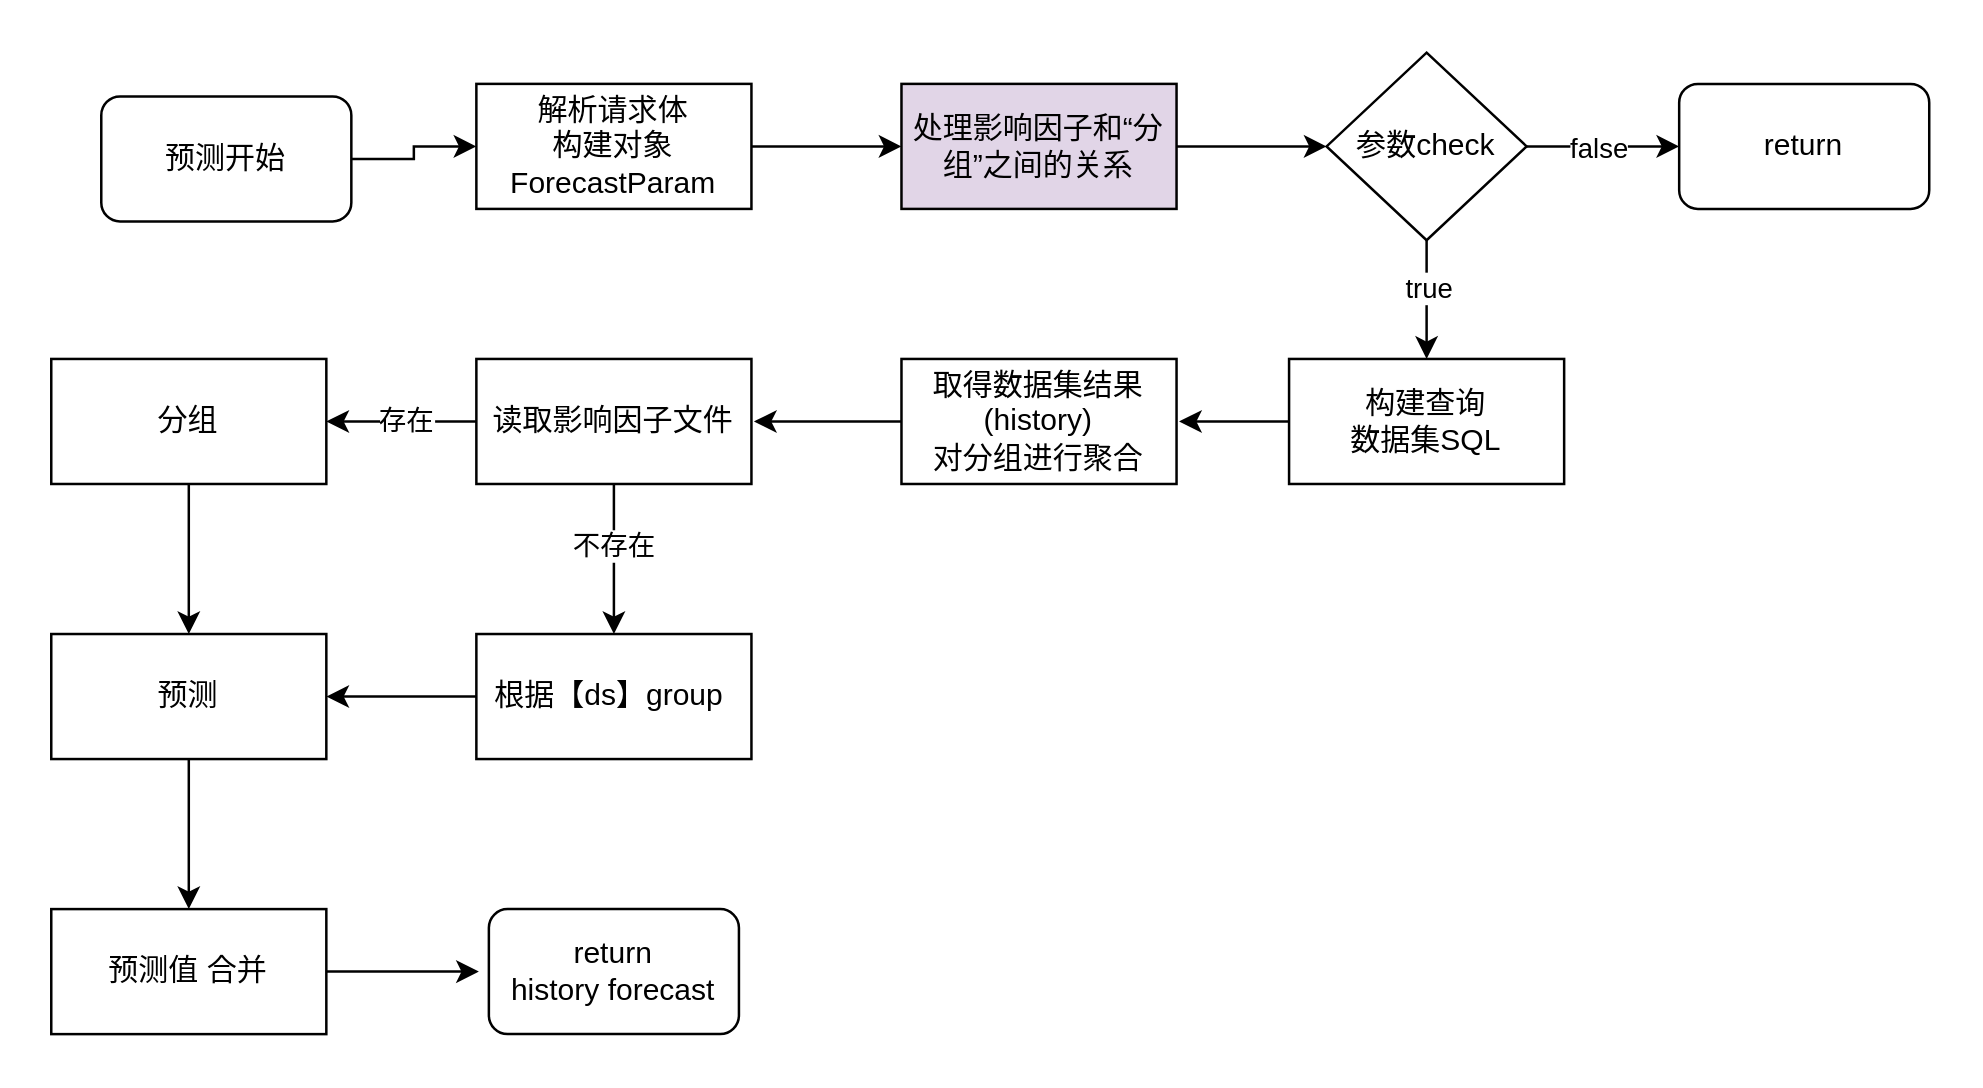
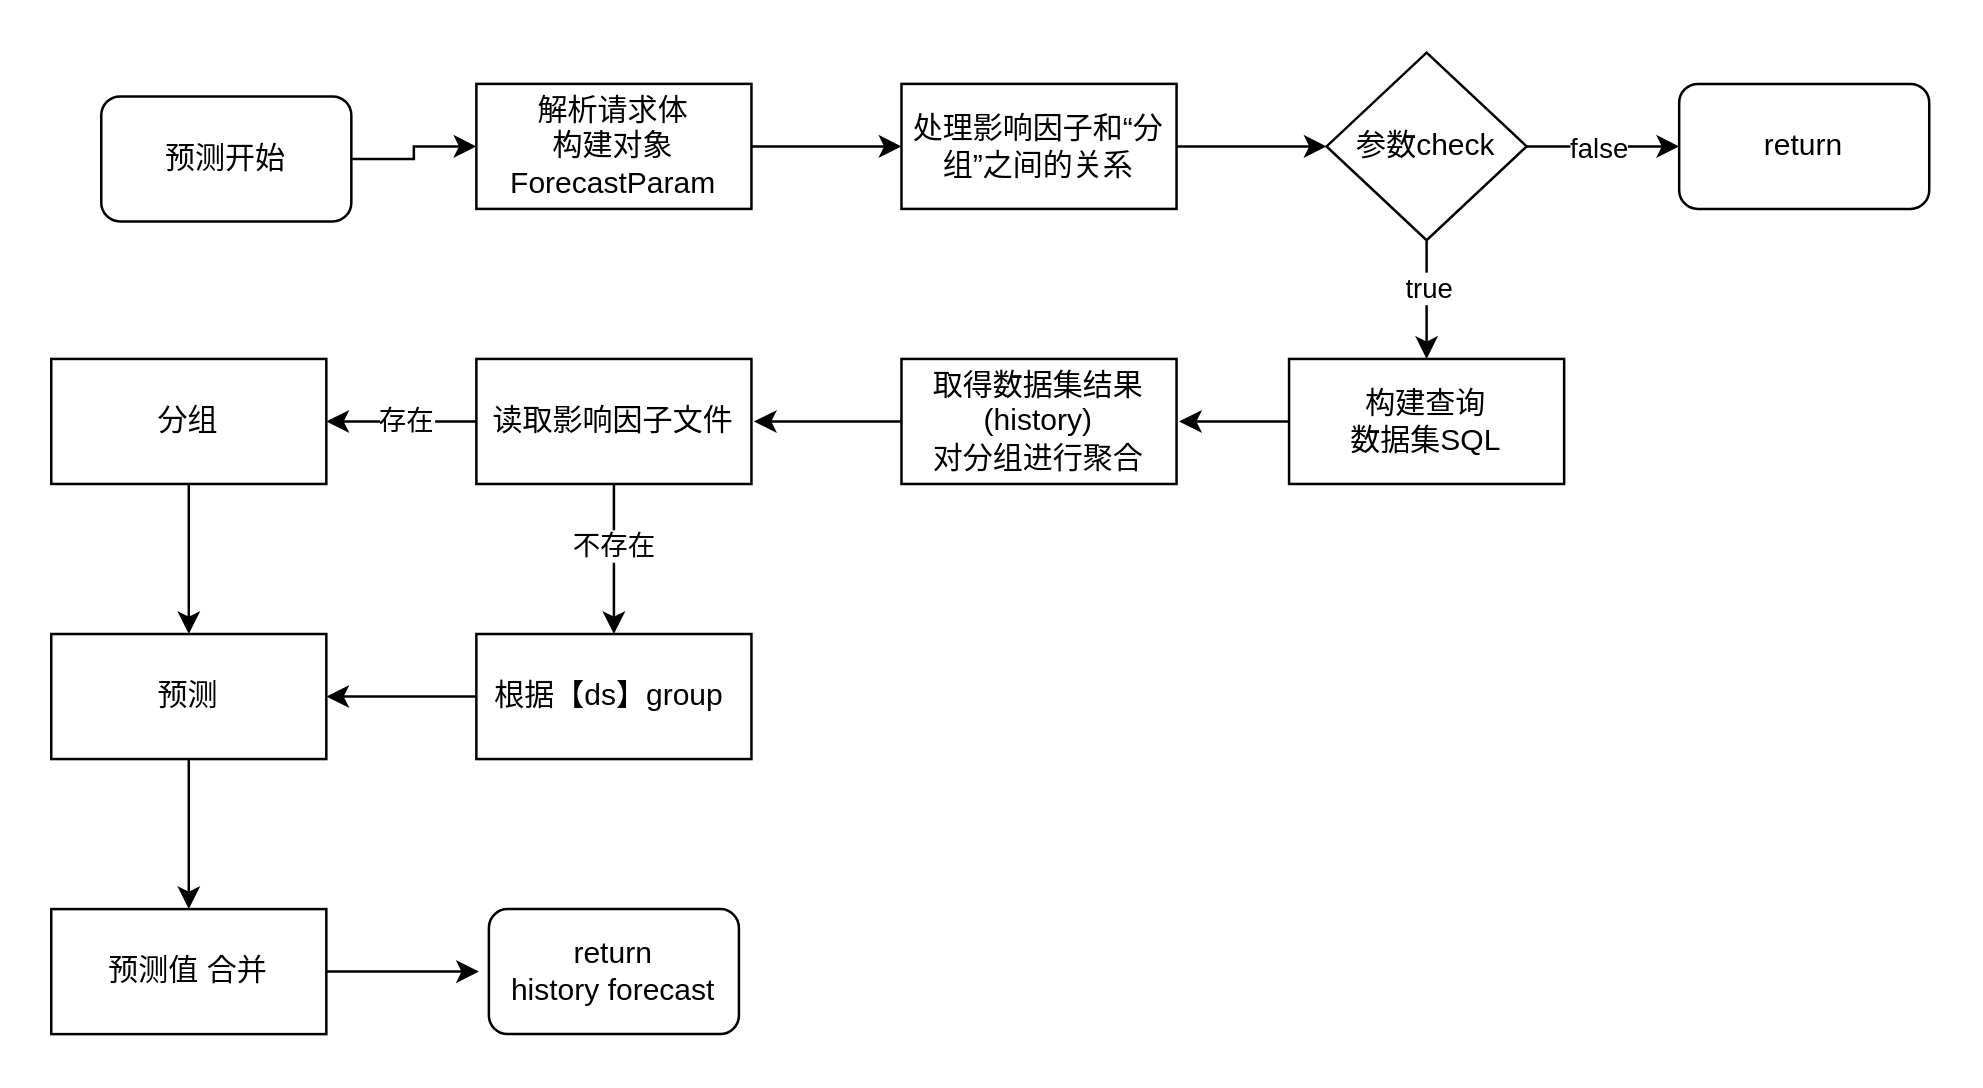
  <mxCell id="0" />
  <mxCell id="1" parent="0" />
  <mxCell id="2" style="edgeStyle=orthogonalEdgeStyle;rounded=0;orthogonalLoop=1;jettySize=auto;html=1;exitX=1;exitY=0.5;exitDx=0;exitDy=0;entryX=0;entryY=0.5;entryDx=0;entryDy=0;" edge="1" parent="1" source="3" target="5"><mxGeometry relative="1" as="geometry" /></mxCell>
  <mxCell id="3" value="预测开始" style="rounded=1;whiteSpace=wrap;html=1;" vertex="1" parent="1"><mxGeometry x="40" y="38" width="100" height="50" as="geometry" /></mxCell>
  <mxCell id="4" style="edgeStyle=orthogonalEdgeStyle;rounded=0;orthogonalLoop=1;jettySize=auto;html=1;exitX=1;exitY=0.5;exitDx=0;exitDy=0;entryX=0;entryY=0.5;entryDx=0;entryDy=0;" edge="1" parent="1" source="5" target="7"><mxGeometry relative="1" as="geometry" /></mxCell>
  <mxCell id="5" value="解析请求体&lt;br&gt;构建对象ForecastParam" style="rounded=0;whiteSpace=wrap;html=1;" vertex="1" parent="1"><mxGeometry x="190" y="33" width="110" height="50" as="geometry" /></mxCell>
  <mxCell id="6" style="edgeStyle=orthogonalEdgeStyle;rounded=0;orthogonalLoop=1;jettySize=auto;html=1;exitX=1;exitY=0.5;exitDx=0;exitDy=0;entryX=0;entryY=0.5;entryDx=0;entryDy=0;" edge="1" parent="1" source="7" target="12"><mxGeometry relative="1" as="geometry" /></mxCell>
- <mxCell id="7" value="处理影响因子和“分组”之间的关系" style="rounded=0;whiteSpace=wrap;html=1;fillColor=#e1d5e7;" vertex="1" parent="1"><mxGeometry x="360" y="33" width="110" height="50" as="geometry" /></mxCell>
+ <mxCell id="7" value="处理影响因子和“分组”之间的关系" style="rounded=0;whiteSpace=wrap;html=1;" vertex="1" parent="1"><mxGeometry x="360" y="33" width="110" height="50" as="geometry" /></mxCell>
  <mxCell id="8" style="edgeStyle=orthogonalEdgeStyle;rounded=0;orthogonalLoop=1;jettySize=auto;html=1;entryX=0;entryY=0.5;entryDx=0;entryDy=0;" edge="1" parent="1" source="12" target="13"><mxGeometry relative="1" as="geometry" /></mxCell>
  <mxCell id="9" value="false" style="edgeLabel;html=1;align=center;verticalAlign=middle;resizable=0;points=[];" vertex="1" connectable="0" parent="8"><mxGeometry x="-0.082" relative="1" as="geometry"><mxPoint as="offset" /></mxGeometry></mxCell>
  <mxCell id="10" style="edgeStyle=orthogonalEdgeStyle;rounded=0;orthogonalLoop=1;jettySize=auto;html=1;entryX=0.5;entryY=0;entryDx=0;entryDy=0;" edge="1" parent="1" source="12" target="15"><mxGeometry relative="1" as="geometry" /></mxCell>
  <mxCell id="11" value="true" style="edgeLabel;html=1;align=center;verticalAlign=middle;resizable=0;points=[];" vertex="1" connectable="0" parent="10"><mxGeometry x="-0.263" relative="1" as="geometry"><mxPoint y="1" as="offset" /></mxGeometry></mxCell>
  <mxCell id="12" value="参数check" style="rhombus;whiteSpace=wrap;html=1;" vertex="1" parent="1"><mxGeometry x="530" y="20.5" width="80" height="75" as="geometry" /></mxCell>
  <mxCell id="13" value="return" style="rounded=1;whiteSpace=wrap;html=1;" vertex="1" parent="1"><mxGeometry x="671" y="33" width="100" height="50" as="geometry" /></mxCell>
  <mxCell id="14" style="edgeStyle=orthogonalEdgeStyle;rounded=0;orthogonalLoop=1;jettySize=auto;html=1;" edge="1" parent="1" source="15"><mxGeometry relative="1" as="geometry"><mxPoint x="471" y="168" as="targetPoint" /></mxGeometry></mxCell>
  <mxCell id="15" value="构建查询&lt;br&gt;数据集SQL" style="rounded=0;whiteSpace=wrap;html=1;" vertex="1" parent="1"><mxGeometry x="515" y="143" width="110" height="50" as="geometry" /></mxCell>
  <mxCell id="16" style="edgeStyle=orthogonalEdgeStyle;rounded=0;orthogonalLoop=1;jettySize=auto;html=1;" edge="1" parent="1" source="17"><mxGeometry relative="1" as="geometry"><mxPoint x="301" y="168" as="targetPoint" /></mxGeometry></mxCell>
  <mxCell id="17" value="取得数据集结果(history)&lt;br&gt;对分组进行聚合" style="rounded=0;whiteSpace=wrap;html=1;" vertex="1" parent="1"><mxGeometry x="360" y="143" width="110" height="50" as="geometry" /></mxCell>
  <mxCell id="18" style="edgeStyle=orthogonalEdgeStyle;rounded=0;orthogonalLoop=1;jettySize=auto;html=1;entryX=1;entryY=0.5;entryDx=0;entryDy=0;" edge="1" parent="1" source="22" target="24"><mxGeometry relative="1" as="geometry" /></mxCell>
  <mxCell id="19" value="存在" style="edgeLabel;html=1;align=center;verticalAlign=middle;resizable=0;points=[];" vertex="1" connectable="0" parent="18"><mxGeometry x="-0.033" y="-1" relative="1" as="geometry"><mxPoint as="offset" /></mxGeometry></mxCell>
  <mxCell id="20" style="edgeStyle=orthogonalEdgeStyle;rounded=0;orthogonalLoop=1;jettySize=auto;html=1;entryX=0.5;entryY=0;entryDx=0;entryDy=0;" edge="1" parent="1" source="22" target="26"><mxGeometry relative="1" as="geometry" /></mxCell>
  <mxCell id="21" value="不存在" style="edgeLabel;html=1;align=center;verticalAlign=middle;resizable=0;points=[];" vertex="1" connectable="0" parent="20"><mxGeometry x="-0.2" y="-1" relative="1" as="geometry"><mxPoint as="offset" /></mxGeometry></mxCell>
  <mxCell id="22" value="读取影响因子文件" style="rounded=0;whiteSpace=wrap;html=1;" vertex="1" parent="1"><mxGeometry x="190" y="143" width="110" height="50" as="geometry" /></mxCell>
  <mxCell id="23" style="edgeStyle=orthogonalEdgeStyle;rounded=0;orthogonalLoop=1;jettySize=auto;html=1;entryX=0.5;entryY=0;entryDx=0;entryDy=0;" edge="1" parent="1" source="24" target="28"><mxGeometry relative="1" as="geometry" /></mxCell>
  <mxCell id="24" value="分组" style="rounded=0;whiteSpace=wrap;html=1;" vertex="1" parent="1"><mxGeometry x="20" y="143" width="110" height="50" as="geometry" /></mxCell>
  <mxCell id="25" style="edgeStyle=orthogonalEdgeStyle;rounded=0;orthogonalLoop=1;jettySize=auto;html=1;entryX=1;entryY=0.5;entryDx=0;entryDy=0;" edge="1" parent="1" source="26" target="28"><mxGeometry relative="1" as="geometry" /></mxCell>
  <mxCell id="26" value="根据【ds】group&amp;nbsp;" style="rounded=0;whiteSpace=wrap;html=1;" vertex="1" parent="1"><mxGeometry x="190" y="253" width="110" height="50" as="geometry" /></mxCell>
  <mxCell id="27" style="edgeStyle=orthogonalEdgeStyle;rounded=0;orthogonalLoop=1;jettySize=auto;html=1;entryX=0.5;entryY=0;entryDx=0;entryDy=0;" edge="1" parent="1" source="28" target="30"><mxGeometry relative="1" as="geometry" /></mxCell>
  <mxCell id="28" value="预测" style="rounded=0;whiteSpace=wrap;html=1;" vertex="1" parent="1"><mxGeometry x="20" y="253" width="110" height="50" as="geometry" /></mxCell>
  <mxCell id="29" style="edgeStyle=orthogonalEdgeStyle;rounded=0;orthogonalLoop=1;jettySize=auto;html=1;" edge="1" parent="1" source="30"><mxGeometry relative="1" as="geometry"><mxPoint x="191" y="388" as="targetPoint" /></mxGeometry></mxCell>
  <mxCell id="30" value="预测值&amp;nbsp;合并" style="rounded=0;whiteSpace=wrap;html=1;" vertex="1" parent="1"><mxGeometry x="20" y="363" width="110" height="50" as="geometry" /></mxCell>
  <mxCell id="31" value="return&lt;br&gt;history&amp;nbsp;forecast" style="rounded=1;whiteSpace=wrap;html=1;" vertex="1" parent="1"><mxGeometry x="195" y="363" width="100" height="50" as="geometry" /></mxCell>
